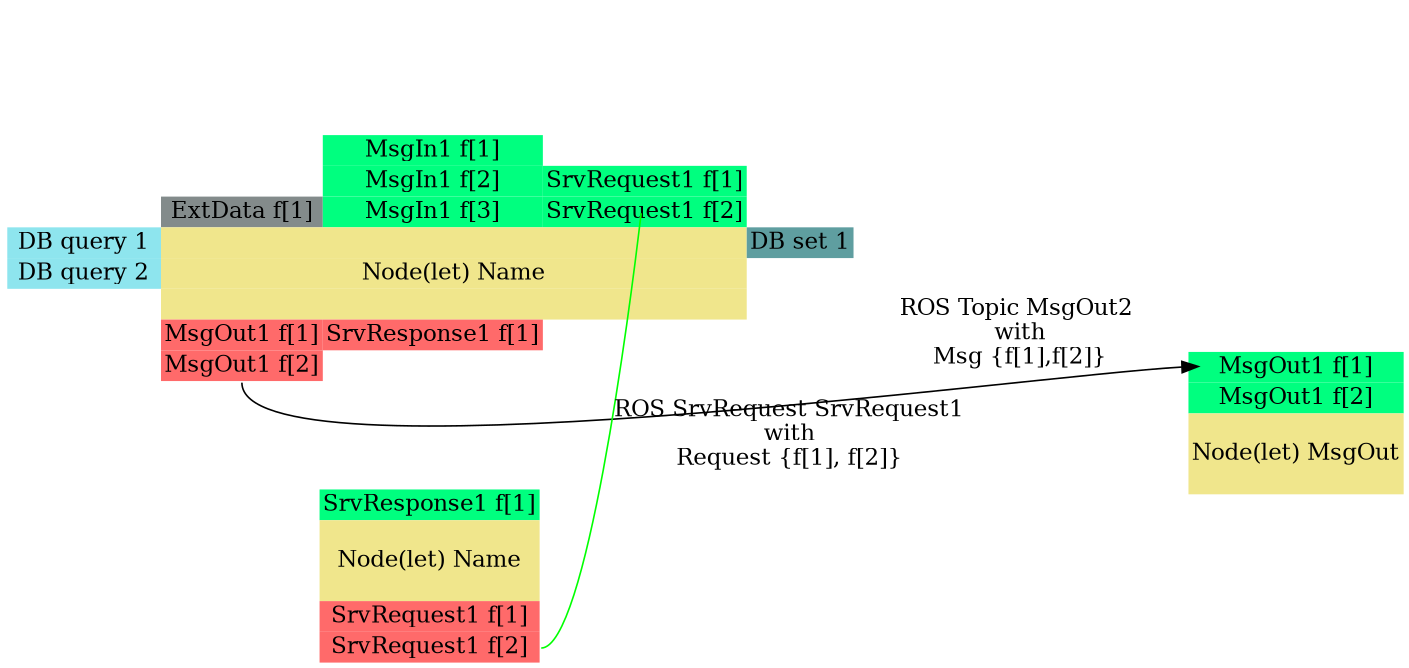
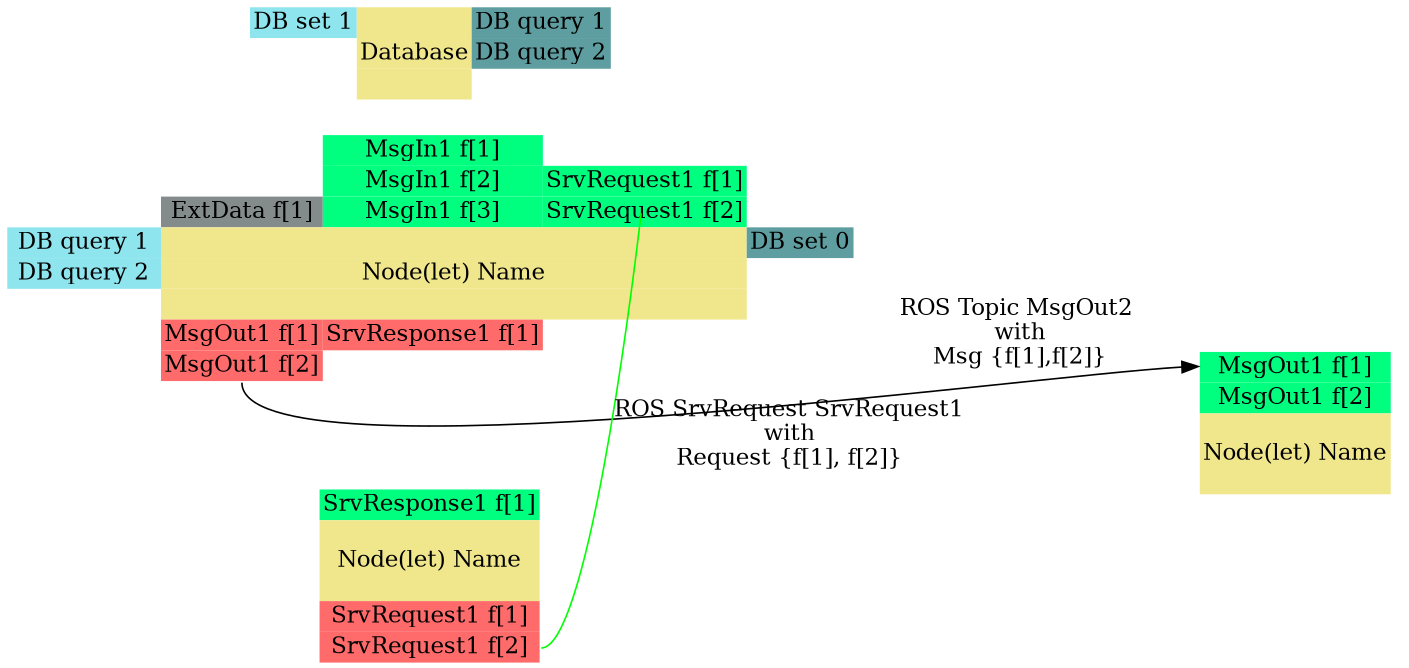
  digraph {
    nodesep=0.3
    rankdir=LR
    ranksep=0.8
    splines=spline
    node [margin=0 shape=none]
-   n1 [label=< <TABLE BORDER="0" CELLBORDER="0" CELLSPACING="0" CELLPADDING="2"> <TR> <TD></TD> <TD></TD> <TD BGCOLOR="springgreen" PORT="">MsgIn1 f[1]</TD> </TR> <TR> <TD></TD> <TD></TD> <TD BGCOLOR="springgreen" PORT="">MsgIn1 f[2]</TD> <TD BGCOLOR="springgreen" PORT="PPP">SrvRequest1 f[1]</TD> </TR> <TR> <TD></TD> <TD BGCOLOR="azure4" PORT="Sensor Data">ExtData f[1]</TD> <TD BGCOLOR="springgreen" PORT="">MsgIn1 f[3]</TD> <TD BGCOLOR="springgreen" PORT="">SrvRequest1 f[2]</TD> </TR> <TR> <TD BGCOLOR="cadetblue2" PORT="Obj Models">DB query 1</TD> <TD BGCOLOR="khaki" COLSPAN="4"> </TD>  <TD BGCOLOR="cadetblue" PORT="ORLabel2">DB set 1</TD> </TR> <TR> <TD BGCOLOR="cadetblue2" PORT="Obj Models"> DB query 2 </TD> <TD BGCOLOR="khaki" COLSPAN="4" PORT="here" >Node(let) Name</TD> </TR> <TR> <TD></TD> <TD BGCOLOR="khaki" COLSPAN="4"> </TD>  </TR> <TR> <TD></TD> <TD BGCOLOR="indianred1" PORT="ORLabel">MsgOut1 f[1]</TD> <TD BGCOLOR="indianred1" PORT="PSRV">SrvResponse1 f[1]</TD> </TR> <TR> <TD></TD> <TD BGCOLOR="indianred1" PORT="P1">MsgOut1 f[2]</TD> </TR> </TABLE>>]
-   n2 [label=< <TABLE BORDER="0" CELLBORDER="0" CELLSPACING="0" CELLPADDING="2"> <TR> <TD BGCOLOR="springgreen" PORT="P1">MsgOut1 f[1]</TD> </TR> <TR> <TD BGCOLOR="springgreen" PORT="IP1">MsgOut1 f[2]</TD> </TR> <TR><TD BGCOLOR="khaki" COLSPAN="1" PORT="here" HEIGHT="50">Node(let) MsgOut</TD> </TR> </TABLE>> rank=same]
+   n1 [label=< <TABLE BORDER="0" CELLBORDER="0" CELLSPACING="0" CELLPADDING="2"> <TR> <TD></TD> <TD></TD> <TD BGCOLOR="springgreen" PORT="">MsgIn1 f[1]</TD> </TR> <TR> <TD></TD> <TD></TD> <TD BGCOLOR="springgreen" PORT="">MsgIn1 f[2]</TD> <TD BGCOLOR="springgreen" PORT="PPP">SrvRequest1 f[1]</TD> </TR> <TR> <TD></TD> <TD BGCOLOR="azure4" PORT="Sensor Data">ExtData f[1]</TD> <TD BGCOLOR="springgreen" PORT="">MsgIn1 f[3]</TD> <TD BGCOLOR="springgreen" PORT="">SrvRequest1 f[2]</TD> </TR> <TR> <TD BGCOLOR="cadetblue2" PORT="Obj Models">DB query 1</TD> <TD BGCOLOR="khaki" COLSPAN="4"> </TD>  <TD BGCOLOR="cadetblue" PORT="ORLabel2">DB set 0</TD> </TR> <TR> <TD BGCOLOR="cadetblue2" PORT="Obj Models"> DB query 2 </TD> <TD BGCOLOR="khaki" COLSPAN="4" PORT="here" >Node(let) Name</TD> </TR> <TR> <TD></TD> <TD BGCOLOR="khaki" COLSPAN="4"> </TD>  </TR> <TR> <TD></TD> <TD BGCOLOR="indianred1" PORT="ORLabel">MsgOut1 f[1]</TD> <TD BGCOLOR="indianred1" PORT="PSRV">SrvResponse1 f[1]</TD> </TR> <TR> <TD></TD> <TD BGCOLOR="indianred1" PORT="P1">MsgOut1 f[2]</TD> </TR> </TABLE>>]
+   n2 [label=< <TABLE BORDER="0" CELLBORDER="0" CELLSPACING="0" CELLPADDING="2"> <TR> <TD BGCOLOR="springgreen" PORT="P1">MsgOut1 f[1]</TD> </TR> <TR> <TD BGCOLOR="springgreen" PORT="IP1">MsgOut1 f[2]</TD> </TR> <TR><TD BGCOLOR="khaki" COLSPAN="1" PORT="here" HEIGHT="50">Node(let) Name</TD> </TR> </TABLE>> rank=same]
    n3 [label=< <TABLE BORDER="0" CELLBORDER="0" CELLSPACING="0" CELLPADDING="2"> <TR> <TD BGCOLOR="springgreen" PORT="P1">SrvResponse1 f[1]</TD> </TR> <TR><TD BGCOLOR="khaki" COLSPAN="1" PORT="here" HEIGHT="50">Node(let) Name</TD> </TR> <TR> <TD BGCOLOR="indianred1" PORT="P1">SrvRequest1 f[1]</TD> </TR> <TR> <TD BGCOLOR="indianred1" PORT="PPP">SrvRequest1 f[2]</TD> </TR> </TABLE>> rank=same]
+   n4 [label=< <TABLE BORDER="0" CELLBORDER="0" CELLSPACING="0" CELLPADDING="2"> <TR> <TD BGCOLOR="cadetblue2" PORT="ORLabel2">DB set 1</TD> <TD BGCOLOR="khaki" COLSPAN="1"> </TD>  <TD BGCOLOR="cadetblue" PORT="Obj Models">DB query 1</TD> </TR> <TR> <TD></TD> <TD BGCOLOR="khaki" COLSPAN="1" PORT="here" >Database</TD> <TD BGCOLOR="cadetblue" PORT="Obj Models">DB query 2</TD> </TR> <TR> <TD></TD> <TD BGCOLOR="khaki" COLSPAN="1"> </TD>  </TR> </TABLE>>]
    n1 -> n2 [color=black constraint=true headport=P1 label="ROS Topic MsgOut2 \nwith\nMsg {f[1],f[2]}" tailport=P1]
    n3 -> n1 [color=green constraint=false headport=PPP label="ROS SrvRequest SrvRequest1\nwith\nRequest {f[1], f[2]}" tailport=PPP weight=1]
  }
